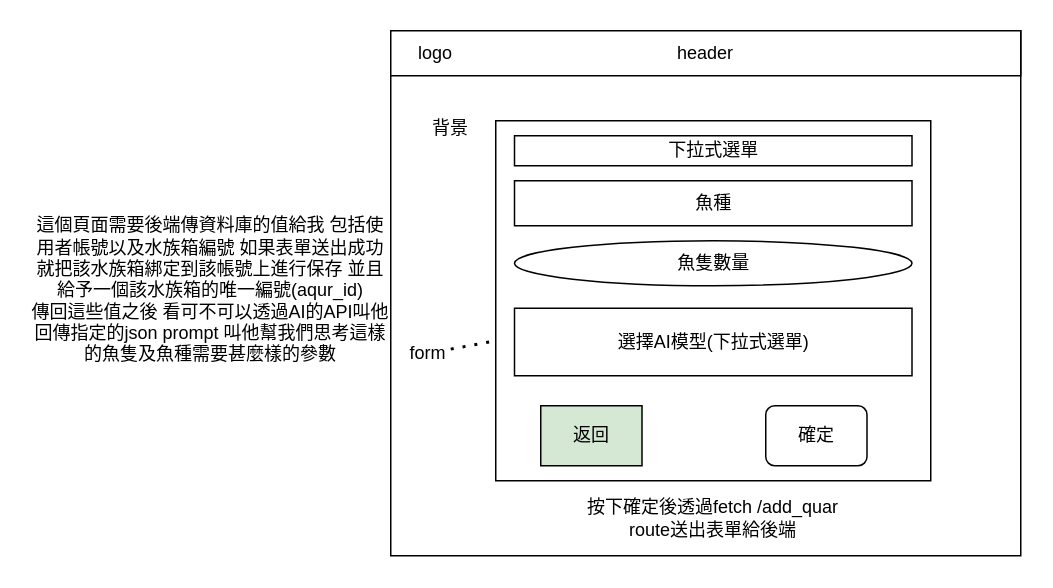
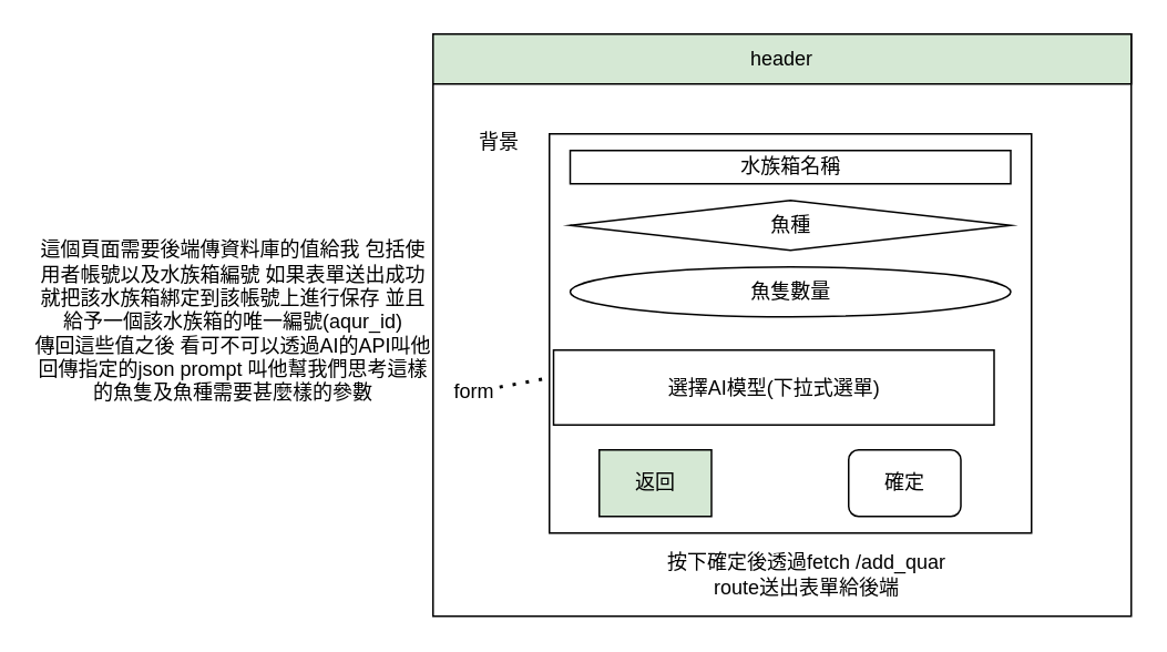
  <mxCell id="0" />
  <mxCell id="1" parent="0" />
  <mxCell id="2" value="" style="rounded=0;whiteSpace=wrap;html=1;" vertex="1" parent="1"><mxGeometry x="260" y="20" width="420" height="350" as="geometry" /></mxCell>
- <mxCell id="3" value="header" style="rounded=0;whiteSpace=wrap;html=1;" vertex="1" parent="1"><mxGeometry x="260" y="20" width="420" height="30" as="geometry" /></mxCell>
- <mxCell id="4" value="logo" style="text;html=1;align=center;verticalAlign=middle;whiteSpace=wrap;rounded=0;" vertex="1" parent="1"><mxGeometry x="260" y="20" width="60" height="30" as="geometry" /></mxCell>
+ <mxCell id="3" value="header" style="rounded=0;whiteSpace=wrap;html=1;fillColor=#d5e8d4;" vertex="1" parent="1"><mxGeometry x="260" y="20" width="420" height="30" as="geometry" /></mxCell>
  <mxCell id="5" value="背景" style="text;html=1;align=center;verticalAlign=middle;whiteSpace=wrap;rounded=0;" vertex="1" parent="1"><mxGeometry x="270" y="70" width="60" height="30" as="geometry" /></mxCell>
  <mxCell id="6" value="" style="rounded=0;whiteSpace=wrap;html=1;" vertex="1" parent="1"><mxGeometry x="330" y="80" width="290" height="240" as="geometry" /></mxCell>
- <mxCell id="7" value="下拉式選單" style="rounded=0;whiteSpace=wrap;html=1;" vertex="1" parent="1"><mxGeometry x="342.5" y="90" width="265" height="20" as="geometry" /></mxCell>
+ <mxCell id="7" value="水族箱名稱" style="rounded=0;whiteSpace=wrap;html=1;" vertex="1" parent="1"><mxGeometry x="342.5" y="90" width="265" height="20" as="geometry" /></mxCell>
  <mxCell id="8" value="form" style="text;html=1;align=center;verticalAlign=middle;whiteSpace=wrap;rounded=0;" vertex="1" parent="1"><mxGeometry x="270" y="220" width="30" height="30" as="geometry" /></mxCell>
  <mxCell id="9" value="" style="endArrow=none;dashed=1;html=1;dashPattern=1 3;strokeWidth=2;rounded=0;" edge="1" parent="1" source="8" target="6"><mxGeometry width="50" height="50" relative="1" as="geometry"><mxPoint x="410" y="220" as="sourcePoint" /><mxPoint x="460" y="170" as="targetPoint" /></mxGeometry></mxCell>
- <mxCell id="10" value="魚種" style="rounded=0;whiteSpace=wrap;html=1;" vertex="1" parent="1"><mxGeometry x="342.5" y="120" width="265" height="30" as="geometry" /></mxCell>
+ <mxCell id="10" value="魚種" style="rhombus;whiteSpace=wrap;html=1;" vertex="1" parent="1"><mxGeometry x="342.5" y="120" width="265" height="30" as="geometry" /></mxCell>
  <mxCell id="11" value="魚隻數量" style="ellipse;whiteSpace=wrap;html=1;" vertex="1" parent="1"><mxGeometry x="342.5" y="160" width="265" height="30" as="geometry" /></mxCell>
- <mxCell id="12" value="選擇AI模型(下拉式選單)" style="rounded=0;whiteSpace=wrap;html=1;" vertex="1" parent="1"><mxGeometry x="342.5" y="205" width="265" height="45" as="geometry" /></mxCell>
+ <mxCell id="12" value="選擇AI模型(下拉式選單)" style="rounded=0;whiteSpace=wrap;html=1;" vertex="1" parent="1"><mxGeometry x="332.5" y="210" width="265" height="45" as="geometry" /></mxCell>
  <mxCell id="13" value="返回" style="rounded=0;whiteSpace=wrap;html=1;fillColor=#d5e8d4;" vertex="1" parent="1"><mxGeometry x="360" y="270" width="67.5" height="40" as="geometry" /></mxCell>
  <mxCell id="14" value="確定" style="whiteSpace=wrap;html=1;rounded=1;" vertex="1" parent="1"><mxGeometry x="510" y="270" width="67.5" height="40" as="geometry" /></mxCell>
- <mxCell id="15" value="按下確定後透過fetch /add_quar route送出表單給後端" style="text;html=1;align=center;verticalAlign=middle;whiteSpace=wrap;rounded=0;" vertex="1" parent="1"><mxGeometry x="390" y="330" width="170" height="30" as="geometry" /></mxCell>
+ <mxCell id="15" value="按下確定後透過fetch /add_quar route送出表單給後端" style="text;html=1;align=center;verticalAlign=middle;whiteSpace=wrap;rounded=0;" vertex="1" parent="1"><mxGeometry x="400" y="330" width="170" height="30" as="geometry" /></mxCell>
  <mxCell id="16" value="這個頁面需要後端傳資料庫的值給我 包括使用者帳號以及水族箱編號 如果表單送出成功就把該水族箱綁定到該帳號上進行保存 並且給予一個該水族箱的唯一編號(aqur_id)&lt;div&gt;傳回這些值之後 看可不可以透過AI的API叫他回傳指定的json prompt 叫他幫我們思考這樣的魚隻及魚種需要甚麼樣的參數&lt;/div&gt;" style="text;html=1;align=center;verticalAlign=middle;whiteSpace=wrap;rounded=0;" vertex="1" parent="1"><mxGeometry x="20" y="120" width="240" height="145" as="geometry" /></mxCell>
